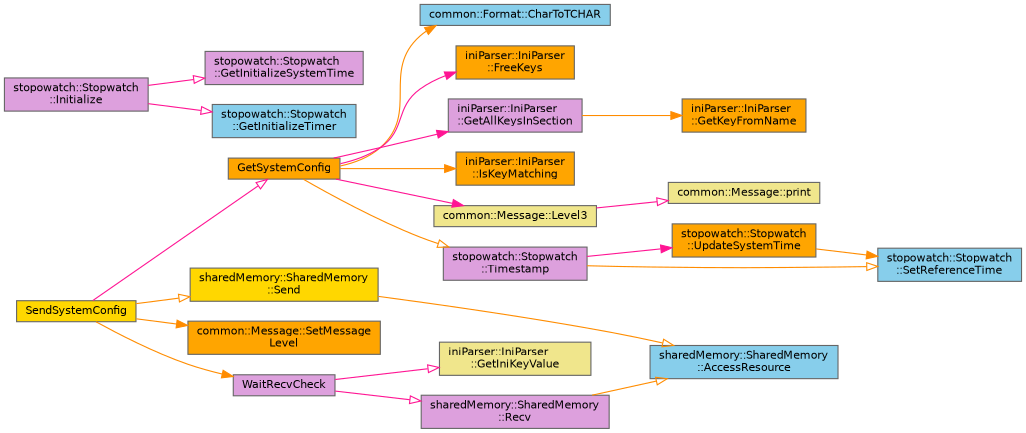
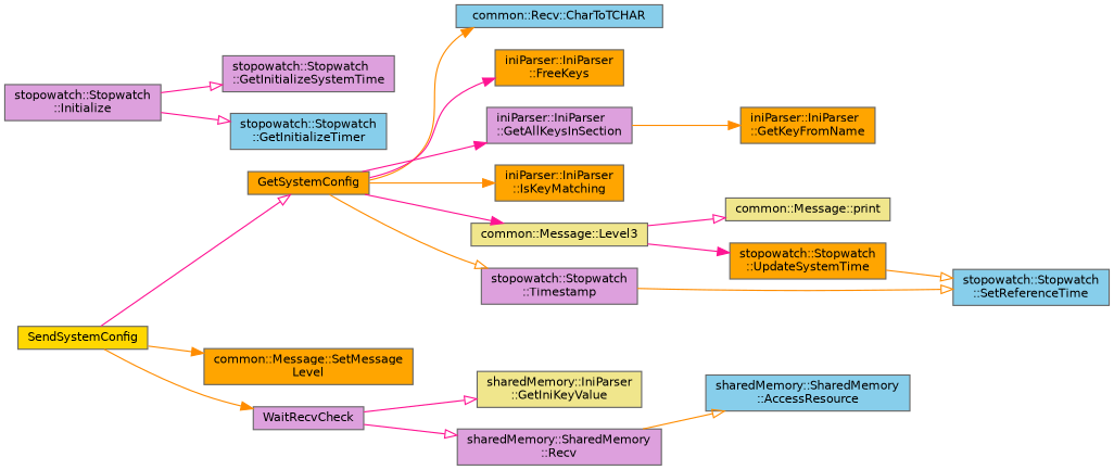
  digraph {
    rankdir=LR
    node [color=grey40 fillcolor=orange fontname=Helvetica fontsize=10 shape=box style=filled]
    edge [arrowhead=onormal color=darkorange fontname=Helvetica fontsize=10 labelfontname=Helvetica labelfontsize=10 style=solid]
    n1 [color=gray40 fillcolor=gold fontcolor=black height=0.2 label=SendSystemConfig width=0.4]
    n2 [height=0.2 label=GetSystemConfig width=0.4]
-   n3 [fillcolor=gold height=0.2 label="sharedMemory::SharedMemory\l::Send" width=0.4]
    n4 [height=0.2 label="common::Message::SetMessage\lLevel" width=0.4]
    n5 [fillcolor=plum height=0.2 label=WaitRecvCheck width=0.4]
-   n6 [fillcolor=skyblue height=0.2 label="common::Format::CharToTCHAR" width=0.4]
+   n6 [fillcolor=skyblue height=0.2 label="common::Recv::CharToTCHAR" width=0.4]
    n7 [height=0.2 label="iniParser::IniParser\l::FreeKeys" width=0.4]
    n8 [fillcolor=plum height=0.2 label="iniParser::IniParser\l::GetAllKeysInSection" width=0.4]
    n9 [height=0.2 label="iniParser::IniParser\l::IsKeyMatching" width=0.4]
    n10 [fillcolor=khaki height=0.2 label="common::Message::Level3" width=0.4]
    n11 [fillcolor=plum height=0.2 label="stopowatch::Stopwatch\l::Timestamp" width=0.4]
    n12 [fillcolor=skyblue height=0.2 label="sharedMemory::SharedMemory\l::AccessResource" width=0.4]
-   n13 [fillcolor=khaki height=0.2 label="iniParser::IniParser\l::GetIniKeyValue" width=0.4]
+   n13 [fillcolor=khaki height=0.2 label="sharedMemory::IniParser\l::GetIniKeyValue" width=0.4]
    n14 [fillcolor=plum height=0.2 label="sharedMemory::SharedMemory\l::Recv" width=0.4]
    n15 [height=0.2 label="iniParser::IniParser\l::GetKeyFromName" width=0.4]
    n16 [fillcolor=khaki height=0.2 label="common::Message::print" width=0.4]
    n17 [fillcolor=skyblue height=0.2 label="stopowatch::Stopwatch\l::SetReferenceTime" width=0.4]
    n18 [height=0.2 label="stopowatch::Stopwatch\l::UpdateSystemTime" width=0.4]
    n19 [fillcolor=plum height=0.2 label="stopowatch::Stopwatch\l::Initialize" width=0.4]
    n20 [fillcolor=plum height=0.2 label="stopowatch::Stopwatch\l::GetInitializeSystemTime" width=0.4]
    n21 [fillcolor=skyblue height=0.2 label="stopowatch::Stopwatch\l::GetInitializeTimer" width=0.4]
    n1 -> n2 [color=deeppink]
-   n1 -> n3
    n1 -> n4 [arrowhead=normal]
    n1 -> n5 [arrowhead=normal]
    n2 -> n6 [arrowhead=normal]
    n2 -> n7 [arrowhead=normal color=deeppink]
    n2 -> n8 [arrowhead=normal color=deeppink]
    n2 -> n9 [arrowhead=normal]
    n2 -> n10 [arrowhead=normal color=deeppink]
    n2 -> n11
-   n3 -> n12
    n5 -> n13 [color=deeppink]
    n5 -> n14 [color=deeppink]
    n8 -> n15 [arrowhead=normal]
    n10 -> n16 [color=deeppink]
    n11 -> n17
-   n11 -> n18 [arrowhead=normal color=deeppink]
+   n10 -> n18 [arrowhead=normal color=deeppink]
    n14 -> n12
-   n18 -> n17 [arrowhead=normal]
+   n18 -> n17
    n19 -> n20 [color=deeppink]
    n19 -> n21 [color=deeppink]
  }
